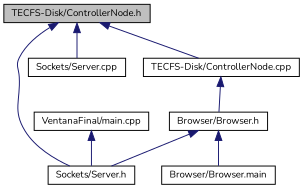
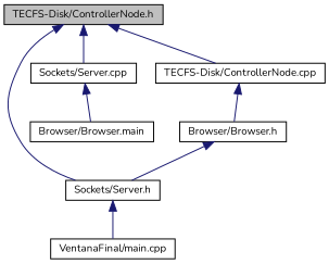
  digraph {
    fontname=Nunito
    node [color=black fillcolor=white fontname=Nunito fontsize=10 shape=record style=filled]
    edge [color=midnightblue dir=back fontname=Nunito fontsize=10 labelfontname=Helvetica labelfontsize=10 style=solid]
    n1 [fillcolor=grey75 fontcolor=black height=0.2 label="TECFS-Disk/ControllerNode.h" width=0.4]
    n2 [height=0.2 label="Sockets/Server.h" width=0.4]
    n3 [height=0.2 label="Sockets/Server.cpp" width=0.4]
    n4 [height=0.2 label="TECFS-Disk/ControllerNode.cpp" width=0.4]
    n5 [height=0.2 label="Browser/Browser.h" width=0.4]
    n6 [height=0.2 label="Browser/Browser.main" width=0.4]
    n7 [height=0.2 label="VentanaFinal/main.cpp" width=0.4]
    n1 -> n2
    n1 -> n3
    n1 -> n4
-   n7 -> n2
+   n2 -> n7
    n4 -> n5
    n5 -> n2
-   n5 -> n6
+   n3 -> n6
  }
